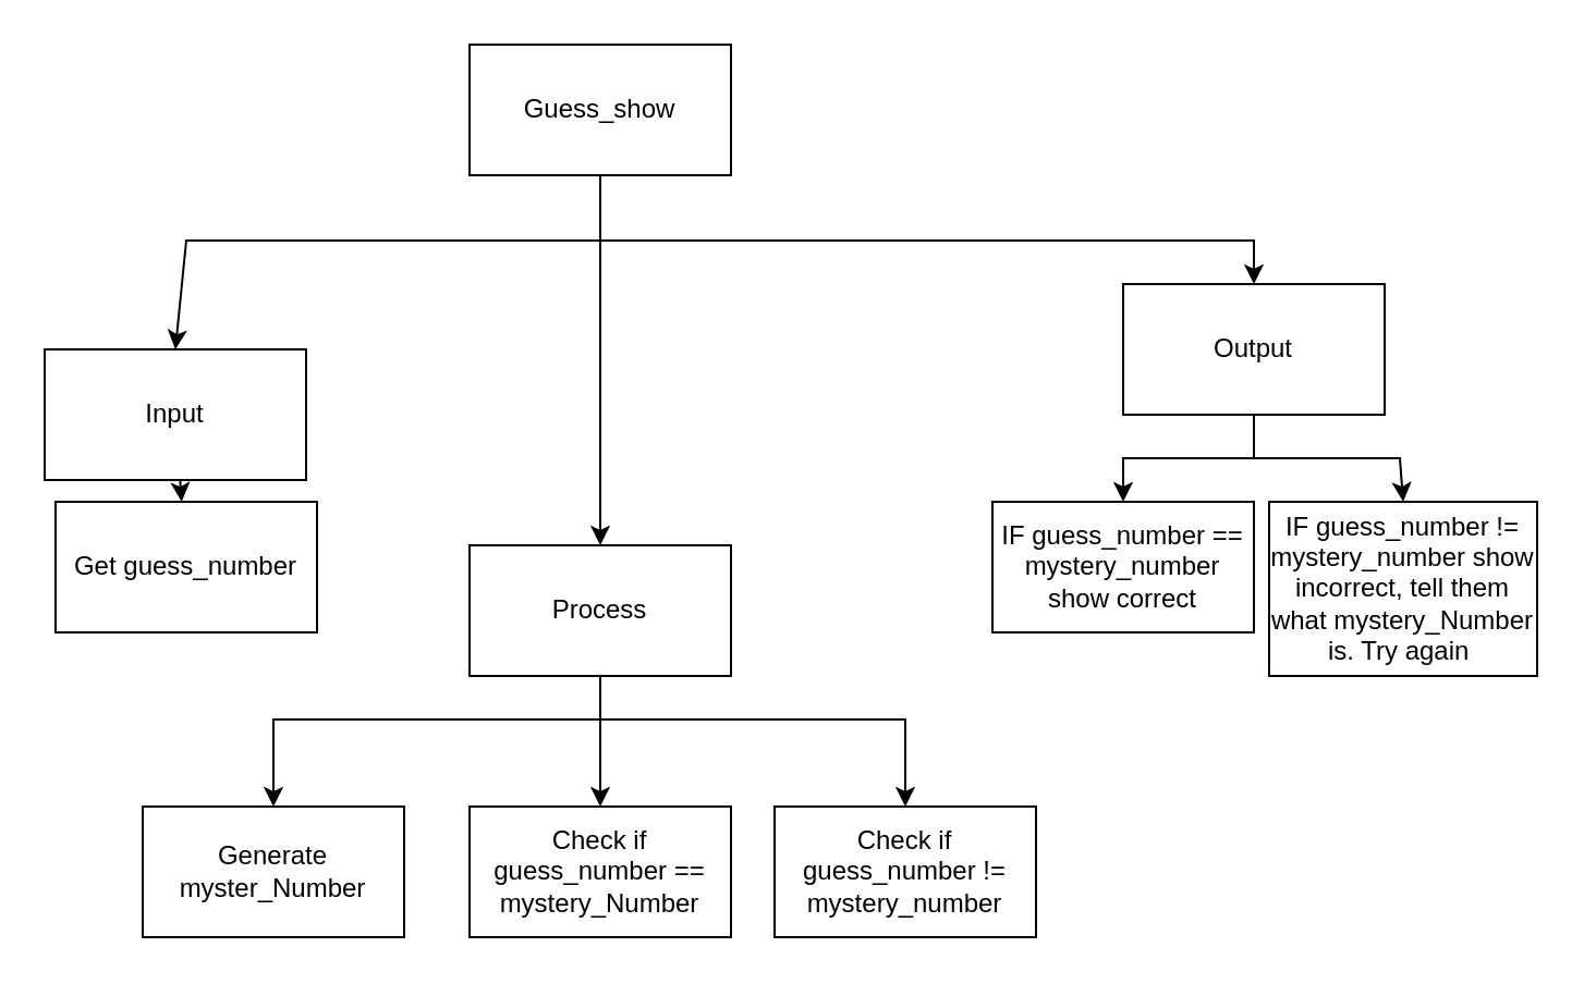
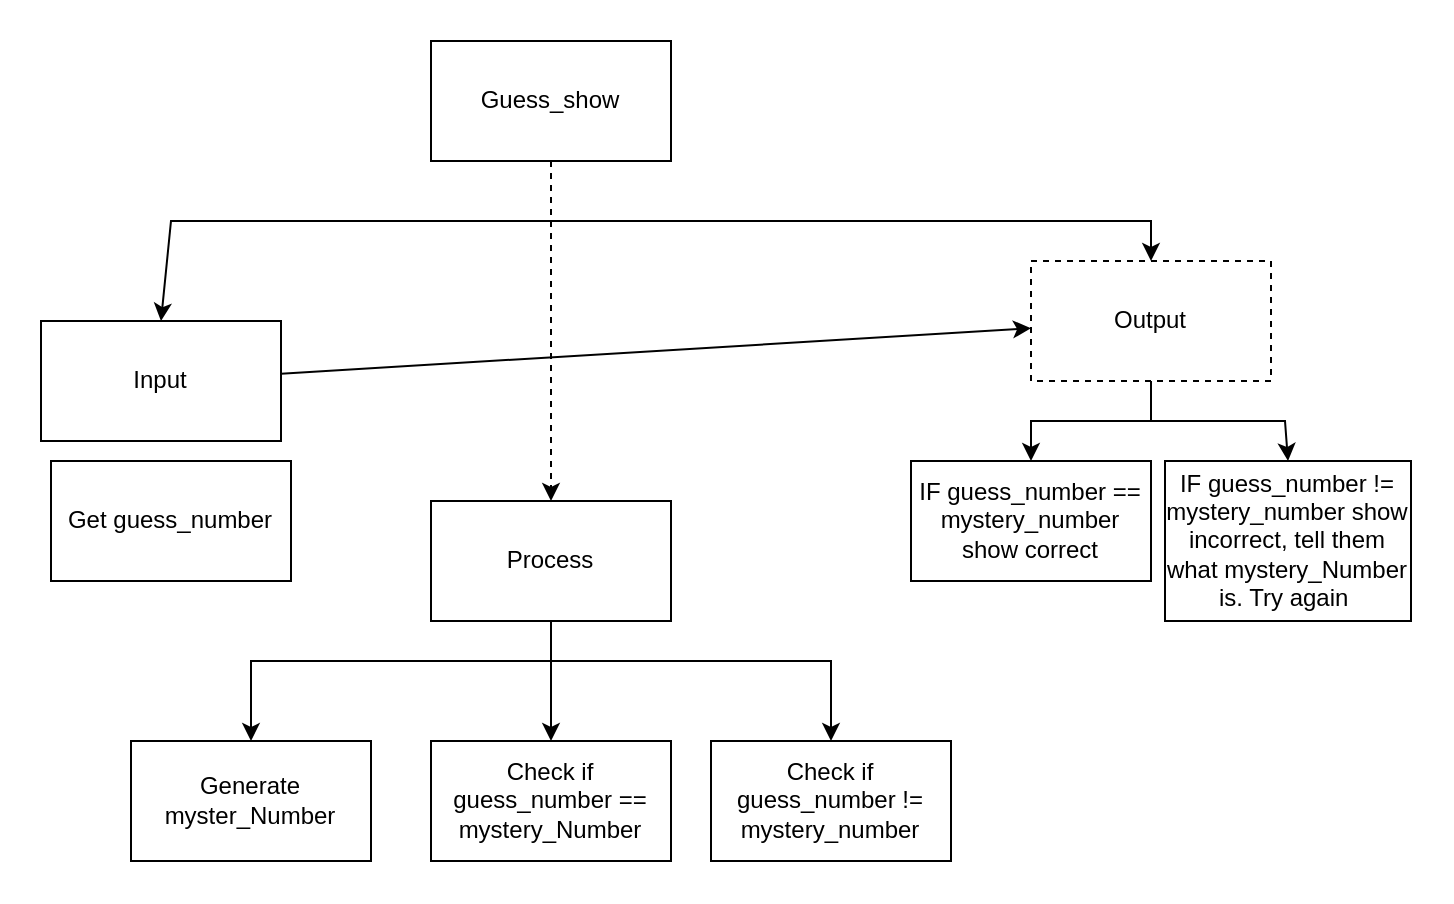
  <mxCell id="0" />
  <mxCell id="1" parent="0" />
- <mxCell id="2" style="edgeStyle=none;html=1;exitX=0.5;exitY=1;exitDx=0;exitDy=0;" edge="1" parent="1" source="5" target="11"><mxGeometry relative="1" as="geometry"><Array as="points"><mxPoint x="275" y="110" /></Array></mxGeometry></mxCell>
+ <mxCell id="2" style="edgeStyle=none;html=1;exitX=0.5;exitY=1;exitDx=0;exitDy=0;dashed=1;" edge="1" parent="1" source="5" target="11"><mxGeometry relative="1" as="geometry"><Array as="points"><mxPoint x="275" y="110" /></Array></mxGeometry></mxCell>
  <mxCell id="3" style="edgeStyle=none;html=1;entryX=0.5;entryY=0;entryDx=0;entryDy=0;rounded=0;" edge="1" parent="1" target="14"><mxGeometry relative="1" as="geometry"><mxPoint x="275" y="110" as="sourcePoint" /><Array as="points"><mxPoint x="575" y="110" /></Array></mxGeometry></mxCell>
  <mxCell id="4" style="edgeStyle=none;rounded=0;html=1;entryX=0.5;entryY=0;entryDx=0;entryDy=0;" edge="1" parent="1" target="7"><mxGeometry relative="1" as="geometry"><mxPoint x="275" y="110" as="sourcePoint" /><Array as="points"><mxPoint x="85" y="110" /></Array></mxGeometry></mxCell>
  <mxCell id="5" value="Guess_show" style="rounded=0;whiteSpace=wrap;html=1;" vertex="1" parent="1"><mxGeometry x="215" y="20" width="120" height="60" as="geometry" /></mxCell>
- <mxCell id="6" style="edgeStyle=none;rounded=0;html=1;" edge="1" parent="1" source="7" target="15"><mxGeometry relative="1" as="geometry" /></mxCell>
+ <mxCell id="6" style="edgeStyle=none;rounded=0;html=1;" edge="1" parent="1" source="7" target="14"><mxGeometry relative="1" as="geometry" /></mxCell>
  <mxCell id="7" value="Input" style="rounded=0;whiteSpace=wrap;html=1;" vertex="1" parent="1"><mxGeometry x="20" y="160" width="120" height="60" as="geometry" /></mxCell>
  <mxCell id="8" style="edgeStyle=none;rounded=0;html=1;entryX=0.5;entryY=0;entryDx=0;entryDy=0;" edge="1" parent="1" target="18"><mxGeometry relative="1" as="geometry"><mxPoint x="275" y="330" as="sourcePoint" /><Array as="points"><mxPoint x="415" y="330" /></Array></mxGeometry></mxCell>
  <mxCell id="9" style="edgeStyle=none;rounded=0;html=1;entryX=0.5;entryY=0;entryDx=0;entryDy=0;" edge="1" parent="1" target="17"><mxGeometry relative="1" as="geometry"><mxPoint x="275" y="330" as="sourcePoint" /><Array as="points" /></mxGeometry></mxCell>
  <mxCell id="10" style="edgeStyle=none;html=1;entryX=0.5;entryY=0;entryDx=0;entryDy=0;rounded=0;" edge="1" parent="1" target="22"><mxGeometry relative="1" as="geometry"><mxPoint x="275" y="330" as="sourcePoint" /><Array as="points"><mxPoint x="125" y="330" /></Array></mxGeometry></mxCell>
  <mxCell id="11" value="Process" style="rounded=0;whiteSpace=wrap;html=1;" vertex="1" parent="1"><mxGeometry x="215" y="250" width="120" height="60" as="geometry" /></mxCell>
  <mxCell id="12" style="edgeStyle=none;rounded=0;html=1;entryX=0.5;entryY=0;entryDx=0;entryDy=0;" edge="1" parent="1" target="16"><mxGeometry relative="1" as="geometry"><mxPoint x="585" y="210" as="sourcePoint" /><Array as="points"><mxPoint x="515" y="210" /></Array></mxGeometry></mxCell>
  <mxCell id="13" style="edgeStyle=none;html=1;rounded=0;entryX=0.5;entryY=0;entryDx=0;entryDy=0;" edge="1" parent="1" target="20"><mxGeometry relative="1" as="geometry"><mxPoint x="615" y="230" as="targetPoint" /><mxPoint x="585" y="210" as="sourcePoint" /><Array as="points"><mxPoint x="642" y="210" /></Array></mxGeometry></mxCell>
- <mxCell id="14" value="Output" style="rounded=0;whiteSpace=wrap;html=1;" vertex="1" parent="1"><mxGeometry x="515" y="130" width="120" height="60" as="geometry" /></mxCell>
+ <mxCell id="14" value="Output" style="rounded=0;whiteSpace=wrap;html=1;dashed=1;" vertex="1" parent="1"><mxGeometry x="515" y="130" width="120" height="60" as="geometry" /></mxCell>
  <mxCell id="15" value="Get guess_number" style="rounded=0;whiteSpace=wrap;html=1;" vertex="1" parent="1"><mxGeometry x="25" y="230" width="120" height="60" as="geometry" /></mxCell>
  <mxCell id="16" value="IF guess_number == mystery_number show correct" style="rounded=0;whiteSpace=wrap;html=1;" vertex="1" parent="1"><mxGeometry x="455" y="230" width="120" height="60" as="geometry" /></mxCell>
  <mxCell id="17" value="Check if guess_number == mystery_Number" style="rounded=0;whiteSpace=wrap;html=1;" vertex="1" parent="1"><mxGeometry x="215" y="370" width="120" height="60" as="geometry" /></mxCell>
  <mxCell id="18" value="Check if guess_number != mystery_number" style="rounded=0;whiteSpace=wrap;html=1;" vertex="1" parent="1"><mxGeometry x="355" y="370" width="120" height="60" as="geometry" /></mxCell>
  <mxCell id="19" value="" style="endArrow=none;html=1;exitX=0.5;exitY=1;exitDx=0;exitDy=0;" edge="1" parent="1" source="11"><mxGeometry width="50" height="50" relative="1" as="geometry"><mxPoint x="265" y="330" as="sourcePoint" /><mxPoint x="275" y="330" as="targetPoint" /></mxGeometry></mxCell>
  <mxCell id="20" value="IF guess_number != mystery_number show incorrect, tell them what mystery_Number is. Try again&amp;nbsp;" style="rounded=0;whiteSpace=wrap;html=1;" vertex="1" parent="1"><mxGeometry x="582" y="230" width="123" height="80" as="geometry" /></mxCell>
  <mxCell id="21" value="" style="endArrow=none;html=1;rounded=0;entryX=0.5;entryY=1;entryDx=0;entryDy=0;" edge="1" parent="1" target="14"><mxGeometry width="50" height="50" relative="1" as="geometry"><mxPoint x="575" y="210" as="sourcePoint" /><mxPoint x="585" y="190" as="targetPoint" /></mxGeometry></mxCell>
  <mxCell id="22" value="Generate myster_Number" style="rounded=0;whiteSpace=wrap;html=1;" vertex="1" parent="1"><mxGeometry x="65" y="370" width="120" height="60" as="geometry" /></mxCell>
